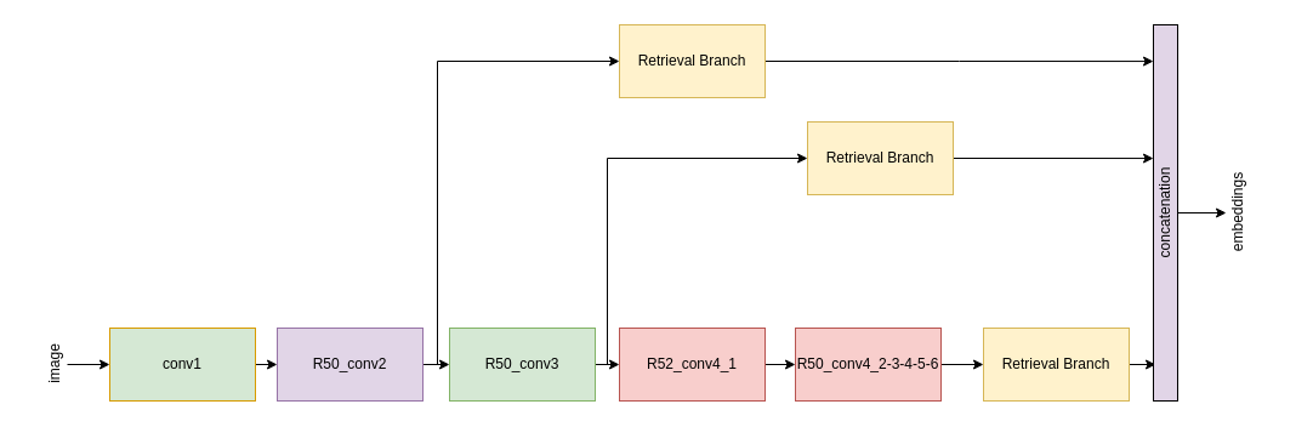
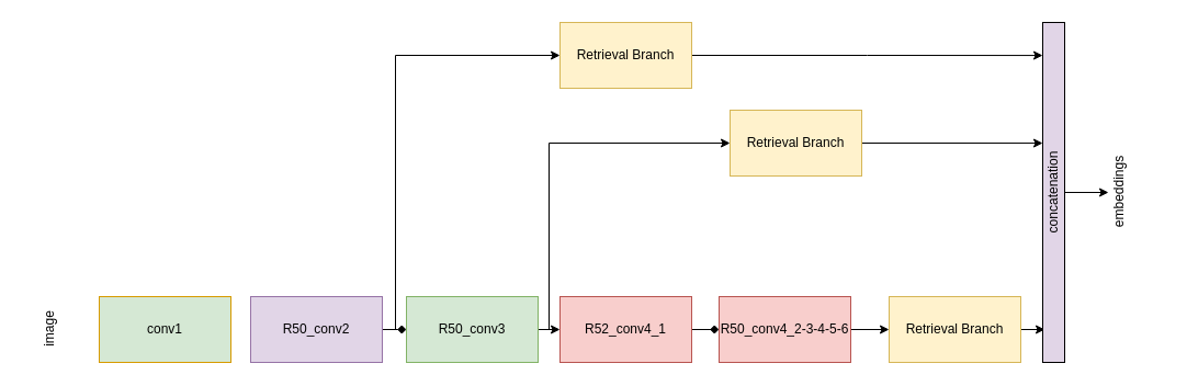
  <mxCell id="0" />
  <mxCell id="1" parent="0" />
- <mxCell id="2" style="edgeStyle=orthogonalEdgeStyle;rounded=0;orthogonalLoop=1;jettySize=auto;html=1;exitX=1;exitY=0.5;exitDx=0;exitDy=0;entryX=0;entryY=0.5;entryDx=0;entryDy=0;" parent="1" source="3" target="5" edge="1"><mxGeometry relative="1" as="geometry" /></mxCell>
  <mxCell id="3" value="conv1" style="rounded=0;whiteSpace=wrap;html=1;fillColor=#d5e8d4;strokeColor=#d79b00;" parent="1" vertex="1"><mxGeometry x="90" y="270" width="120" height="60" as="geometry" /></mxCell>
- <mxCell id="4" style="edgeStyle=orthogonalEdgeStyle;rounded=0;orthogonalLoop=1;jettySize=auto;html=1;exitX=1;exitY=0.5;exitDx=0;exitDy=0;entryX=0;entryY=0.5;entryDx=0;entryDy=0;" parent="1" source="5" target="7" edge="1"><mxGeometry relative="1" as="geometry" /></mxCell>
+ <mxCell id="4" style="edgeStyle=orthogonalEdgeStyle;rounded=0;orthogonalLoop=1;jettySize=auto;html=1;exitX=1;exitY=0.5;exitDx=0;exitDy=0;entryX=0;entryY=0.5;entryDx=0;entryDy=0;endArrow=diamond;" parent="1" source="5" target="7" edge="1"><mxGeometry relative="1" as="geometry" /></mxCell>
  <mxCell id="5" value="R50_conv2" style="rounded=0;whiteSpace=wrap;html=1;fillColor=#e1d5e7;strokeColor=#9673a6;" parent="1" vertex="1"><mxGeometry x="228" y="270" width="120" height="60" as="geometry" /></mxCell>
  <mxCell id="6" style="edgeStyle=orthogonalEdgeStyle;rounded=0;orthogonalLoop=1;jettySize=auto;html=1;exitX=1;exitY=0.5;exitDx=0;exitDy=0;entryX=0.5;entryY=0;entryDx=0;entryDy=0;" parent="1" source="7" edge="1"><mxGeometry relative="1" as="geometry"><mxPoint x="510" y="300" as="targetPoint" /></mxGeometry></mxCell>
  <mxCell id="7" value="R50_conv3" style="rounded=0;whiteSpace=wrap;html=1;fillColor=#d5e8d4;strokeColor=#82b366;" parent="1" vertex="1"><mxGeometry x="370" y="270" width="120" height="60" as="geometry" /></mxCell>
- <mxCell id="8" style="edgeStyle=orthogonalEdgeStyle;rounded=0;orthogonalLoop=1;jettySize=auto;html=1;entryX=0;entryY=0.5;entryDx=0;entryDy=0;" parent="1" source="9" target="3" edge="1"><mxGeometry relative="1" as="geometry" /></mxCell>
  <mxCell id="9" value="image" style="text;html=1;align=center;verticalAlign=middle;resizable=0;points=[];autosize=1;strokeColor=none;fillColor=none;rotation=-90;" parent="1" vertex="1"><mxGeometry x="20" y="290" width="50" height="20" as="geometry" /></mxCell>
- <mxCell id="10" style="edgeStyle=orthogonalEdgeStyle;rounded=0;orthogonalLoop=1;jettySize=auto;html=1;exitX=1;exitY=0.5;exitDx=0;exitDy=0;entryX=0;entryY=0.5;entryDx=0;entryDy=0;" parent="1" source="11" target="13" edge="1"><mxGeometry relative="1" as="geometry"><Array as="points"><mxPoint x="650" y="300" /><mxPoint x="650" y="300" /></Array></mxGeometry></mxCell>
+ <mxCell id="10" style="edgeStyle=orthogonalEdgeStyle;rounded=0;orthogonalLoop=1;jettySize=auto;html=1;exitX=1;exitY=0.5;exitDx=0;exitDy=0;entryX=0;entryY=0.5;entryDx=0;entryDy=0;endArrow=diamond;" parent="1" source="11" target="13" edge="1"><mxGeometry relative="1" as="geometry"><Array as="points"><mxPoint x="650" y="300" /><mxPoint x="650" y="300" /></Array></mxGeometry></mxCell>
  <mxCell id="11" value="R52_conv4_1" style="rounded=0;whiteSpace=wrap;html=1;fillColor=#f8cecc;strokeColor=#b85450;" parent="1" vertex="1"><mxGeometry x="510" y="270" width="120" height="60" as="geometry" /></mxCell>
  <mxCell id="12" style="edgeStyle=orthogonalEdgeStyle;rounded=0;orthogonalLoop=1;jettySize=auto;html=1;entryX=0;entryY=0.5;entryDx=0;entryDy=0;" parent="1" source="13" target="21" edge="1"><mxGeometry relative="1" as="geometry" /></mxCell>
  <mxCell id="13" value="R50_conv4_2-3-4-5-6" style="rounded=0;whiteSpace=wrap;html=1;fillColor=#f8cecc;strokeColor=#b85450;" parent="1" vertex="1"><mxGeometry x="655" y="270" width="120" height="60" as="geometry" /></mxCell>
  <mxCell id="14" style="edgeStyle=orthogonalEdgeStyle;rounded=0;orthogonalLoop=1;jettySize=auto;html=1;exitX=1;exitY=0.5;exitDx=0;exitDy=0;entryX=0;entryY=0.355;entryDx=0;entryDy=0;entryPerimeter=0;" edge="1" parent="1" source="15" target="23"><mxGeometry relative="1" as="geometry" /></mxCell>
  <mxCell id="15" value="Retrieval Branch" style="rounded=0;whiteSpace=wrap;html=1;fillColor=#fff2cc;strokeColor=#d6b656;" parent="1" vertex="1"><mxGeometry x="665" y="100" width="120" height="60" as="geometry" /></mxCell>
  <mxCell id="16" style="edgeStyle=orthogonalEdgeStyle;rounded=0;orthogonalLoop=1;jettySize=auto;html=1;entryX=0;entryY=0.097;entryDx=0;entryDy=0;entryPerimeter=0;" edge="1" parent="1" source="17" target="23"><mxGeometry relative="1" as="geometry" /></mxCell>
  <mxCell id="17" value="Retrieval Branch" style="rounded=0;whiteSpace=wrap;html=1;fillColor=#fff2cc;strokeColor=#d6b656;" parent="1" vertex="1"><mxGeometry x="510" y="20" width="120" height="60" as="geometry" /></mxCell>
  <mxCell id="18" value="" style="endArrow=classic;html=1;rounded=0;entryX=0;entryY=0.5;entryDx=0;entryDy=0;" parent="1" target="15" edge="1"><mxGeometry width="50" height="50" relative="1" as="geometry"><mxPoint x="500" y="300" as="sourcePoint" /><mxPoint x="720" y="270" as="targetPoint" /><Array as="points"><mxPoint x="500" y="130" /></Array></mxGeometry></mxCell>
  <mxCell id="19" value="" style="endArrow=classic;html=1;rounded=0;entryX=0;entryY=0.5;entryDx=0;entryDy=0;" parent="1" target="17" edge="1"><mxGeometry width="50" height="50" relative="1" as="geometry"><mxPoint x="360" y="300" as="sourcePoint" /><mxPoint x="720" y="270" as="targetPoint" /><Array as="points"><mxPoint x="360" y="50" /></Array></mxGeometry></mxCell>
  <mxCell id="20" style="edgeStyle=orthogonalEdgeStyle;rounded=0;orthogonalLoop=1;jettySize=auto;html=1;exitX=1;exitY=0.5;exitDx=0;exitDy=0;entryX=0.1;entryY=0.903;entryDx=0;entryDy=0;entryPerimeter=0;" edge="1" parent="1" source="21" target="23"><mxGeometry relative="1" as="geometry" /></mxCell>
  <mxCell id="21" value="Retrieval Branch" style="rounded=0;whiteSpace=wrap;html=1;fillColor=#fff2cc;strokeColor=#d6b656;" parent="1" vertex="1"><mxGeometry x="810" y="270" width="120" height="60" as="geometry" /></mxCell>
  <mxCell id="22" style="edgeStyle=orthogonalEdgeStyle;rounded=0;orthogonalLoop=1;jettySize=auto;html=1;exitX=1;exitY=0.5;exitDx=0;exitDy=0;entryX=0.375;entryY=0.5;entryDx=0;entryDy=0;entryPerimeter=0;" edge="1" parent="1" source="23" target="24"><mxGeometry relative="1" as="geometry" /></mxCell>
  <mxCell id="23" value="concatenation" style="rounded=0;whiteSpace=wrap;html=1;horizontal=0;fillColor=#e1d5e7;" vertex="1" parent="1"><mxGeometry x="950" y="20" width="20" height="310" as="geometry" /></mxCell>
  <mxCell id="24" value="embeddings" style="text;html=1;align=center;verticalAlign=middle;resizable=0;points=[];autosize=1;strokeColor=none;fillColor=none;horizontal=0;" vertex="1" parent="1"><mxGeometry x="980" y="165" width="80" height="20" as="geometry" /></mxCell>
